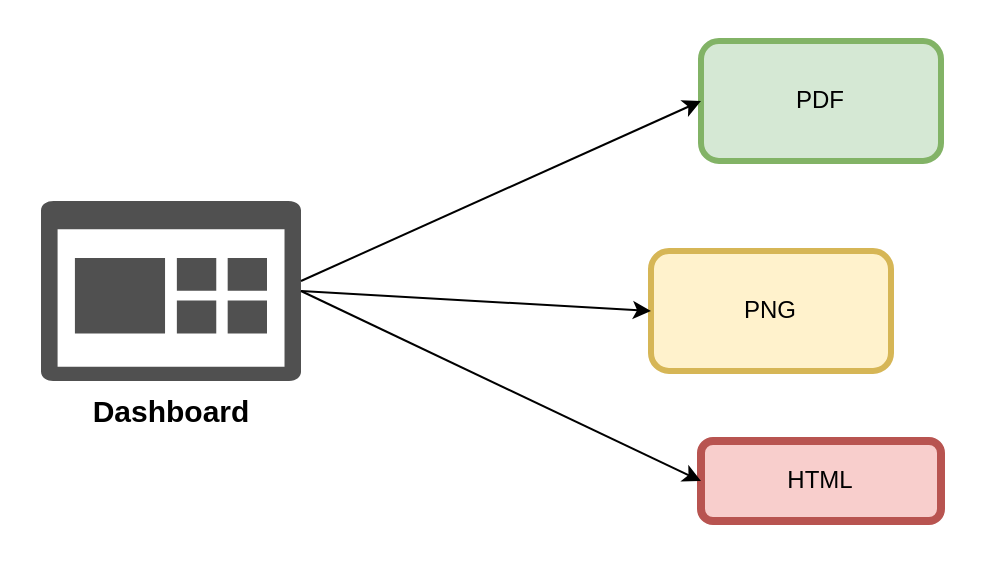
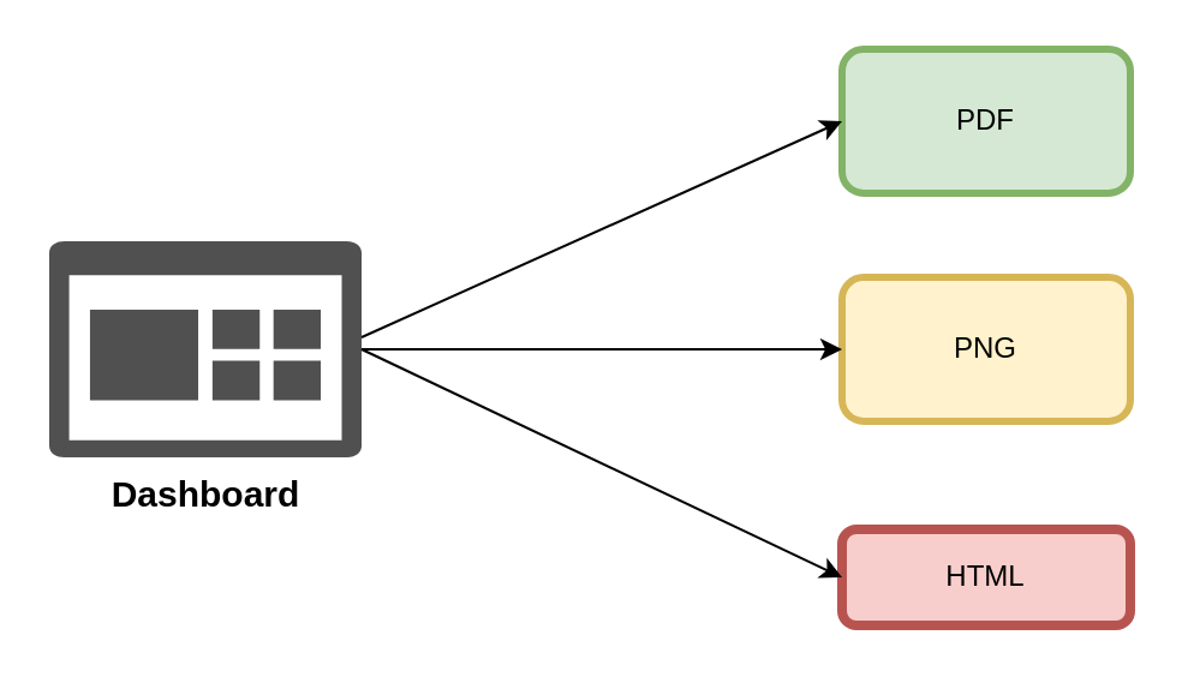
  <mxCell id="0" />
  <mxCell id="1" parent="0" />
  <mxCell id="2" value="" style="pointerEvents=1;shadow=0;dashed=0;html=1;strokeColor=none;labelPosition=center;verticalLabelPosition=bottom;verticalAlign=top;align=center;fillColor=#505050;shape=mxgraph.mscae.oms.dashboard" vertex="1" parent="1"><mxGeometry x="20" y="100" width="130" height="90" as="geometry" /></mxCell>
  <mxCell id="3" value="PDF" style="rounded=1;whiteSpace=wrap;html=1;fillColor=#d5e8d4;strokeColor=#82b366;strokeWidth=3;" vertex="1" parent="1"><mxGeometry x="350" y="20" width="120" height="60" as="geometry" /></mxCell>
- <mxCell id="4" value="PNG" style="rounded=1;whiteSpace=wrap;html=1;fillColor=#fff2cc;strokeColor=#d6b656;strokeWidth=3;" vertex="1" parent="1"><mxGeometry x="325" y="125" width="120" height="60" as="geometry" /></mxCell>
+ <mxCell id="4" value="PNG" style="rounded=1;whiteSpace=wrap;html=1;fillColor=#fff2cc;strokeColor=#d6b656;strokeWidth=3;" vertex="1" parent="1"><mxGeometry x="350" y="115" width="120" height="60" as="geometry" /></mxCell>
  <mxCell id="5" value="HTML" style="rounded=1;whiteSpace=wrap;html=1;fillColor=#f8cecc;strokeColor=#b85450;strokeWidth=4;" vertex="1" parent="1"><mxGeometry x="350" y="220" width="120" height="40" as="geometry" /></mxCell>
  <mxCell id="6" value="" style="endArrow=classic;html=1;entryX=0;entryY=0.5;entryDx=0;entryDy=0;" edge="1" parent="1" target="3"><mxGeometry width="50" height="50" relative="1" as="geometry"><mxPoint x="150" y="140" as="sourcePoint" /><mxPoint x="200" y="90" as="targetPoint" /></mxGeometry></mxCell>
  <mxCell id="7" value="" style="endArrow=classic;html=1;entryX=0;entryY=0.5;entryDx=0;entryDy=0;exitX=1;exitY=0.5;exitDx=0;exitDy=0;exitPerimeter=0;" edge="1" parent="1" source="2" target="4"><mxGeometry width="50" height="50" relative="1" as="geometry"><mxPoint x="160" y="150" as="sourcePoint" /><mxPoint x="360" y="60" as="targetPoint" /></mxGeometry></mxCell>
  <mxCell id="8" value="" style="endArrow=classic;html=1;entryX=0;entryY=0.5;entryDx=0;entryDy=0;exitX=1;exitY=0.5;exitDx=0;exitDy=0;exitPerimeter=0;" edge="1" parent="1" source="2" target="5"><mxGeometry width="50" height="50" relative="1" as="geometry"><mxPoint x="170" y="160" as="sourcePoint" /><mxPoint x="370" y="70" as="targetPoint" /></mxGeometry></mxCell>
  <mxCell id="9" value="&lt;b&gt;&lt;font style=&quot;font-size: 15px&quot;&gt;Dashboard&lt;/font&gt;&lt;/b&gt;" style="text;html=1;align=center;verticalAlign=middle;resizable=0;points=[];autosize=1;" vertex="1" parent="1"><mxGeometry x="40" y="195" width="90" height="20" as="geometry" /></mxCell>
